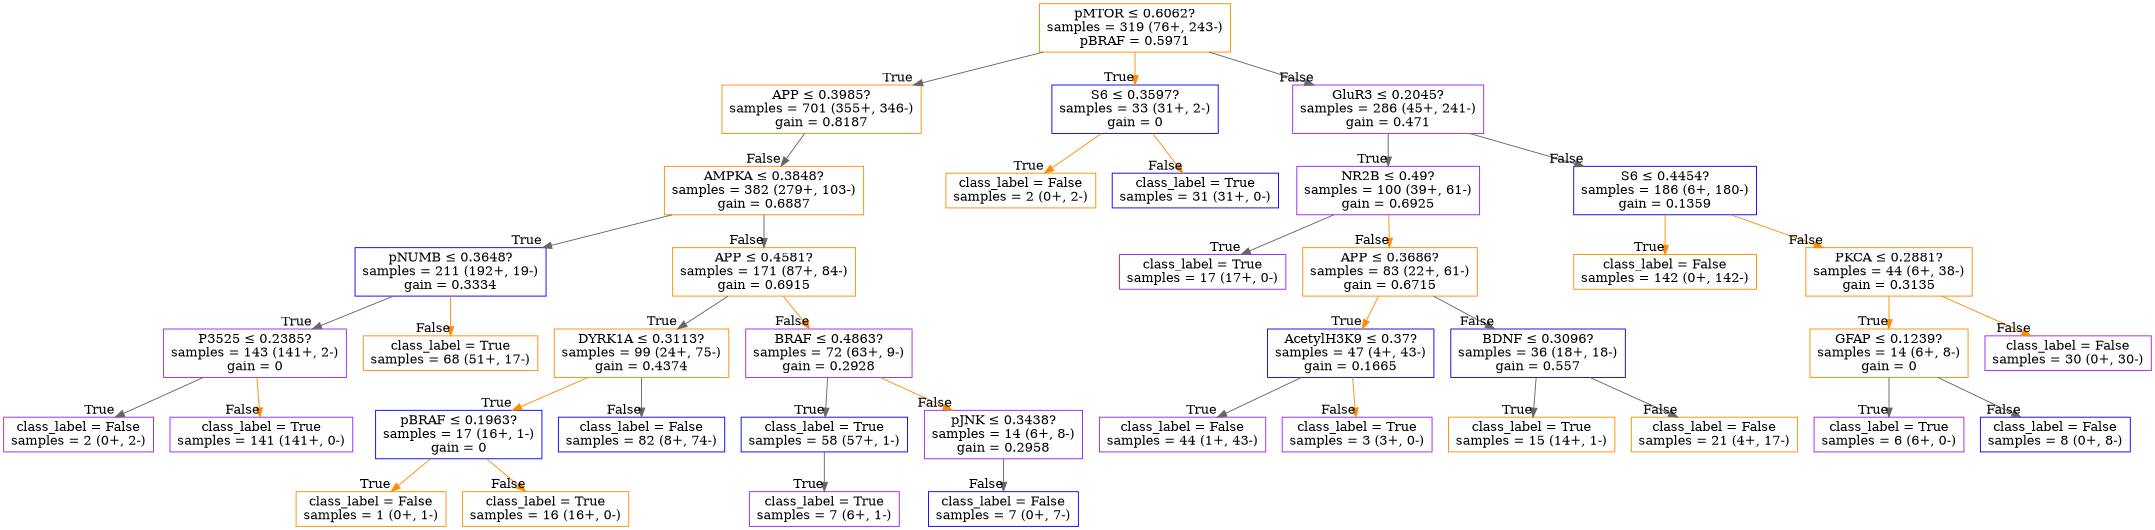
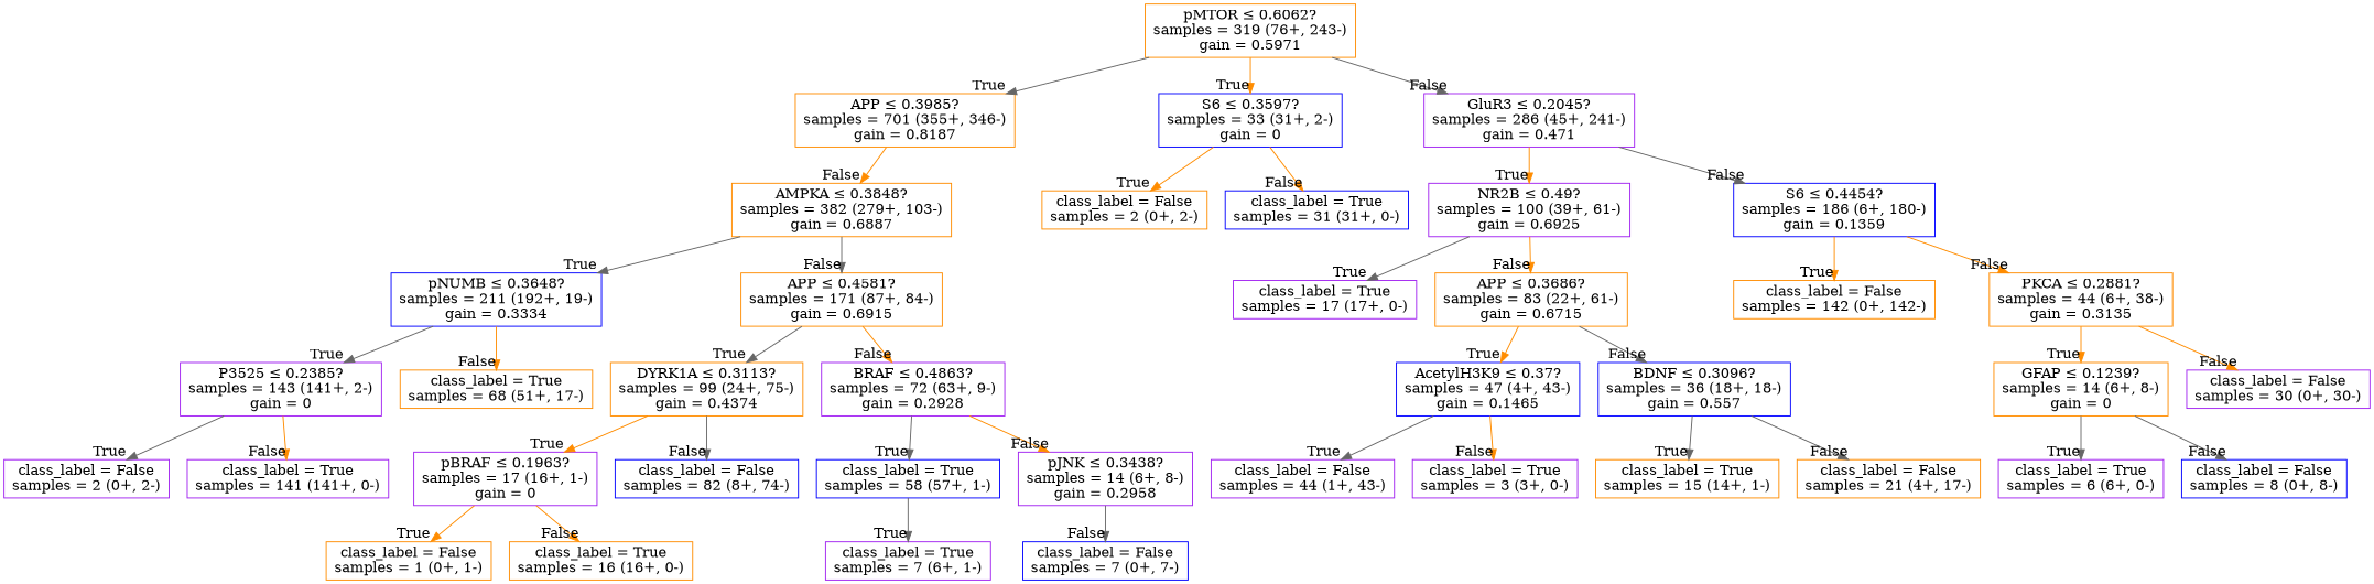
  strict digraph {
    node [color=darkorange shape=box]
    edge [color=darkorange headlabel=False]
    n1 [label="APP &le; 0.3985?\nsamples = 701 (355+, 346-)\ngain = 0.8187"]
    n2 [label="AMPKA &le; 0.3848?\nsamples = 382 (279+, 103-)\ngain = 0.6887"]
-   n3 [label="pMTOR &le; 0.6062?\nsamples = 319 (76+, 243-)\npBRAF = 0.5971"]
+   n3 [label="pMTOR &le; 0.6062?\nsamples = 319 (76+, 243-)\ngain = 0.5971"]
    n4 [color=blue label="S6 &le; 0.3597?\nsamples = 33 (31+, 2-)\ngain = 0"]
    n5 [color=purple label="GluR3 &le; 0.2045?\nsamples = 286 (45+, 241-)\ngain = 0.471"]
    n6 [color=blue label="pNUMB &le; 0.3648?\nsamples = 211 (192+, 19-)\ngain = 0.3334"]
    n7 [label="APP &le; 0.4581?\nsamples = 171 (87+, 84-)\ngain = 0.6915"]
    n8 [label="class_label = False\nsamples = 2 (0+, 2-)"]
    n9 [color=blue label="class_label = True\nsamples = 31 (31+, 0-)"]
    n10 [color=purple label="NR2B &le; 0.49?\nsamples = 100 (39+, 61-)\ngain = 0.6925"]
    n11 [color=blue label="S6 &le; 0.4454?\nsamples = 186 (6+, 180-)\ngain = 0.1359"]
    n12 [color=purple label="P3525 &le; 0.2385?\nsamples = 143 (141+, 2-)\ngain = 0"]
    n13 [label="class_label = True\nsamples = 68 (51+, 17-)"]
    n14 [label="DYRK1A &le; 0.3113?\nsamples = 99 (24+, 75-)\ngain = 0.4374"]
    n15 [color=purple label="BRAF &le; 0.4863?\nsamples = 72 (63+, 9-)\ngain = 0.2928"]
    n16 [color=purple label="class_label = True\nsamples = 17 (17+, 0-)"]
    n17 [label="APP &le; 0.3686?\nsamples = 83 (22+, 61-)\ngain = 0.6715"]
    n18 [label="class_label = False\nsamples = 142 (0+, 142-)"]
    n19 [label="PKCA &le; 0.2881?\nsamples = 44 (6+, 38-)\ngain = 0.3135"]
-   n20 [color=blue label="AcetylH3K9 &le; 0.37?\nsamples = 47 (4+, 43-)\ngain = 0.1665"]
+   n20 [color=blue label="AcetylH3K9 &le; 0.37?\nsamples = 47 (4+, 43-)\ngain = 0.1465"]
    n21 [color=blue label="BDNF &le; 0.3096?\nsamples = 36 (18+, 18-)\ngain = 0.557"]
    n22 [label="GFAP &le; 0.1239?\nsamples = 14 (6+, 8-)\ngain = 0"]
    n23 [color=purple label="class_label = False\nsamples = 30 (0+, 30-)"]
    n24 [color=purple label="class_label = False\nsamples = 44 (1+, 43-)"]
    n25 [color=purple label="class_label = True\nsamples = 3 (3+, 0-)"]
    n26 [label="class_label = True\nsamples = 15 (14+, 1-)"]
    n27 [label="class_label = False\nsamples = 21 (4+, 17-)"]
    n28 [color=purple label="class_label = True\nsamples = 6 (6+, 0-)"]
    n29 [color=blue label="class_label = False\nsamples = 8 (0+, 8-)"]
    n30 [color=purple label="class_label = False\nsamples = 2 (0+, 2-)"]
    n31 [color=purple label="class_label = True\nsamples = 141 (141+, 0-)"]
-   n32 [color=blue label="pBRAF &le; 0.1963?\nsamples = 17 (16+, 1-)\ngain = 0"]
+   n32 [color=purple label="pBRAF &le; 0.1963?\nsamples = 17 (16+, 1-)\ngain = 0"]
    n33 [color=blue label="class_label = False\nsamples = 82 (8+, 74-)"]
    n34 [color=blue label="class_label = True\nsamples = 58 (57+, 1-)"]
    n35 [color=purple label="pJNK &le; 0.3438?\nsamples = 14 (6+, 8-)\ngain = 0.2958"]
    n36 [label="class_label = False\nsamples = 1 (0+, 1-)"]
    n37 [label="class_label = True\nsamples = 16 (16+, 0-)"]
    n38 [color=purple label="class_label = True\nsamples = 7 (6+, 1-)"]
    n39 [color=blue label="class_label = False\nsamples = 7 (0+, 7-)"]
-   n1 -> n2 [color=gray40]
+   n1 -> n2
    n2 -> n6 [color=gray40 headlabel=True]
    n2 -> n7 [color=gray40]
    n3 -> n1 [color=gray40 headlabel=True]
    n3 -> n4 [headlabel=True]
    n3 -> n5 [color=gray40]
    n4 -> n8 [headlabel=True]
    n4 -> n9
-   n5 -> n10 [color=gray40 headlabel=True]
+   n5 -> n10 [headlabel=True]
    n5 -> n11 [color=gray40]
    n6 -> n12 [color=gray40 headlabel=True]
    n6 -> n13
    n7 -> n14 [color=gray40 headlabel=True]
    n7 -> n15
    n10 -> n16 [color=gray40 headlabel=True]
    n10 -> n17
    n11 -> n18 [headlabel=True]
    n11 -> n19
    n12 -> n30 [color=gray40 headlabel=True]
    n12 -> n31
    n14 -> n32 [headlabel=True]
    n14 -> n33 [color=gray40]
    n15 -> n34 [color=gray40 headlabel=True]
    n15 -> n35
    n17 -> n20 [headlabel=True]
    n17 -> n21 [color=gray40]
    n19 -> n22 [headlabel=True]
    n19 -> n23
    n20 -> n24 [color=gray40 headlabel=True]
    n20 -> n25
    n21 -> n26 [color=gray40 headlabel=True]
    n21 -> n27 [color=gray40]
    n22 -> n28 [color=gray40 headlabel=True]
    n22 -> n29 [color=gray40]
    n32 -> n36 [headlabel=True]
    n32 -> n37
    n34 -> n38 [color=gray40 headlabel=True]
    n35 -> n39 [color=gray40]
  }
